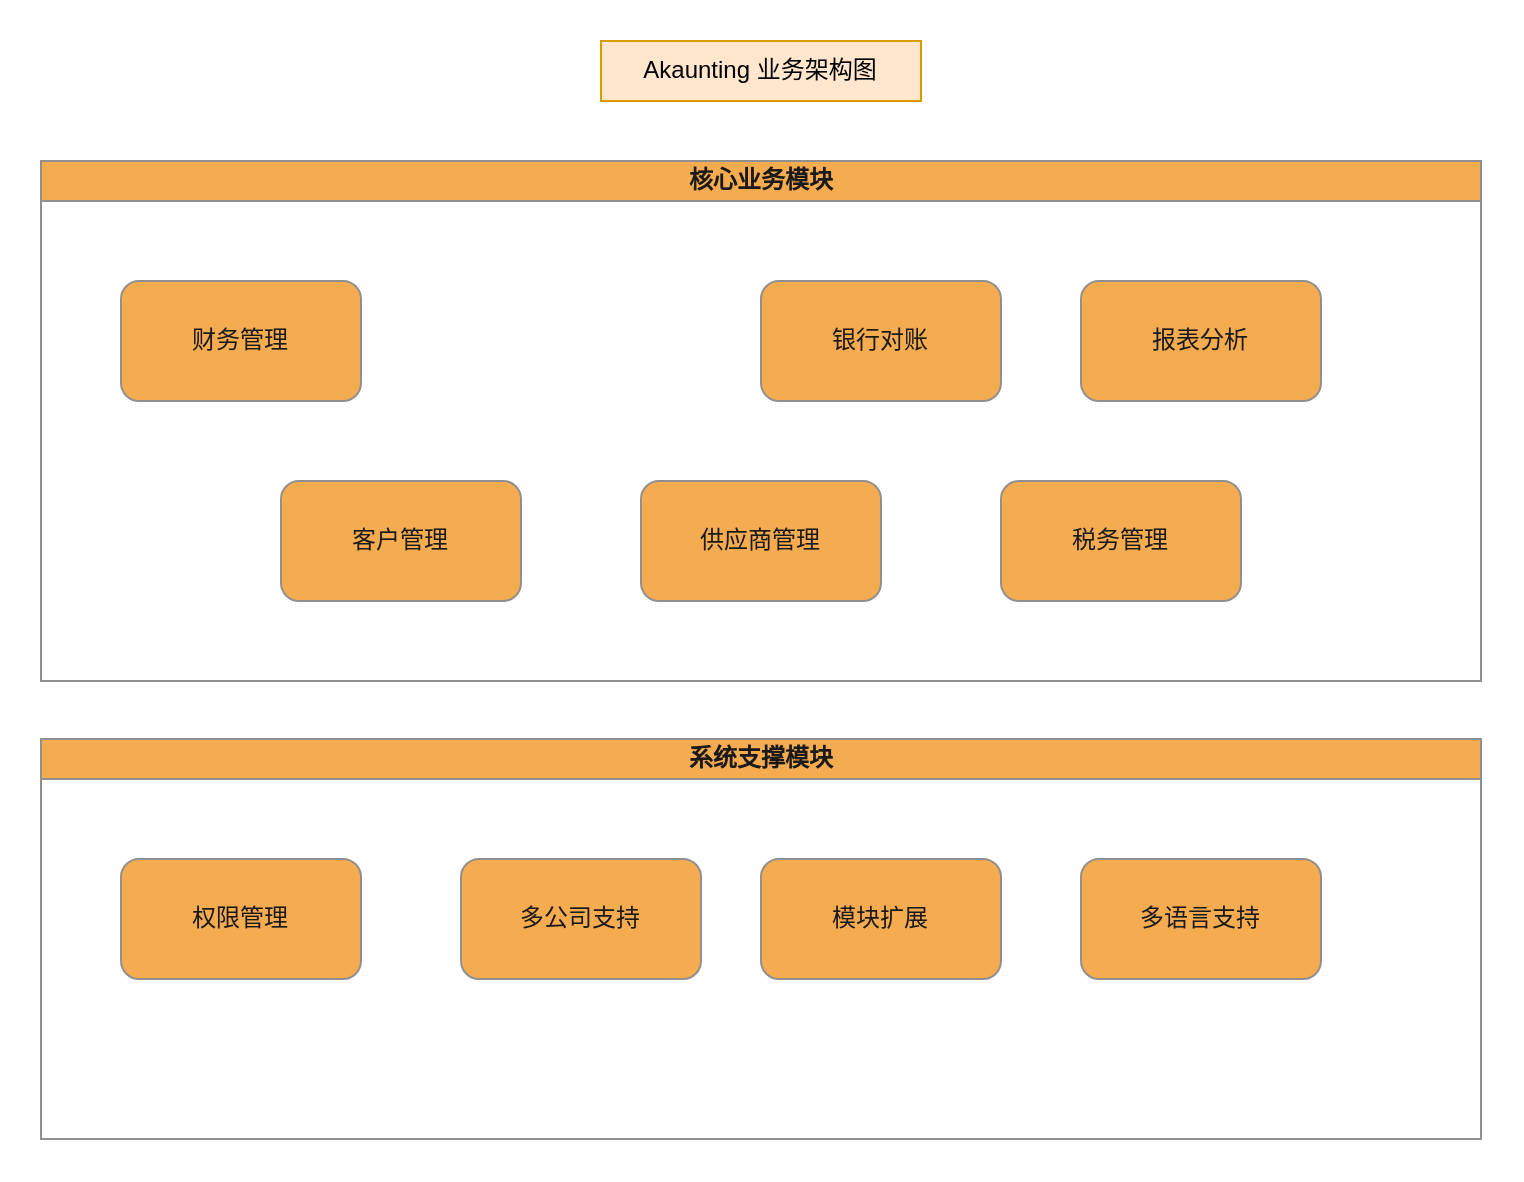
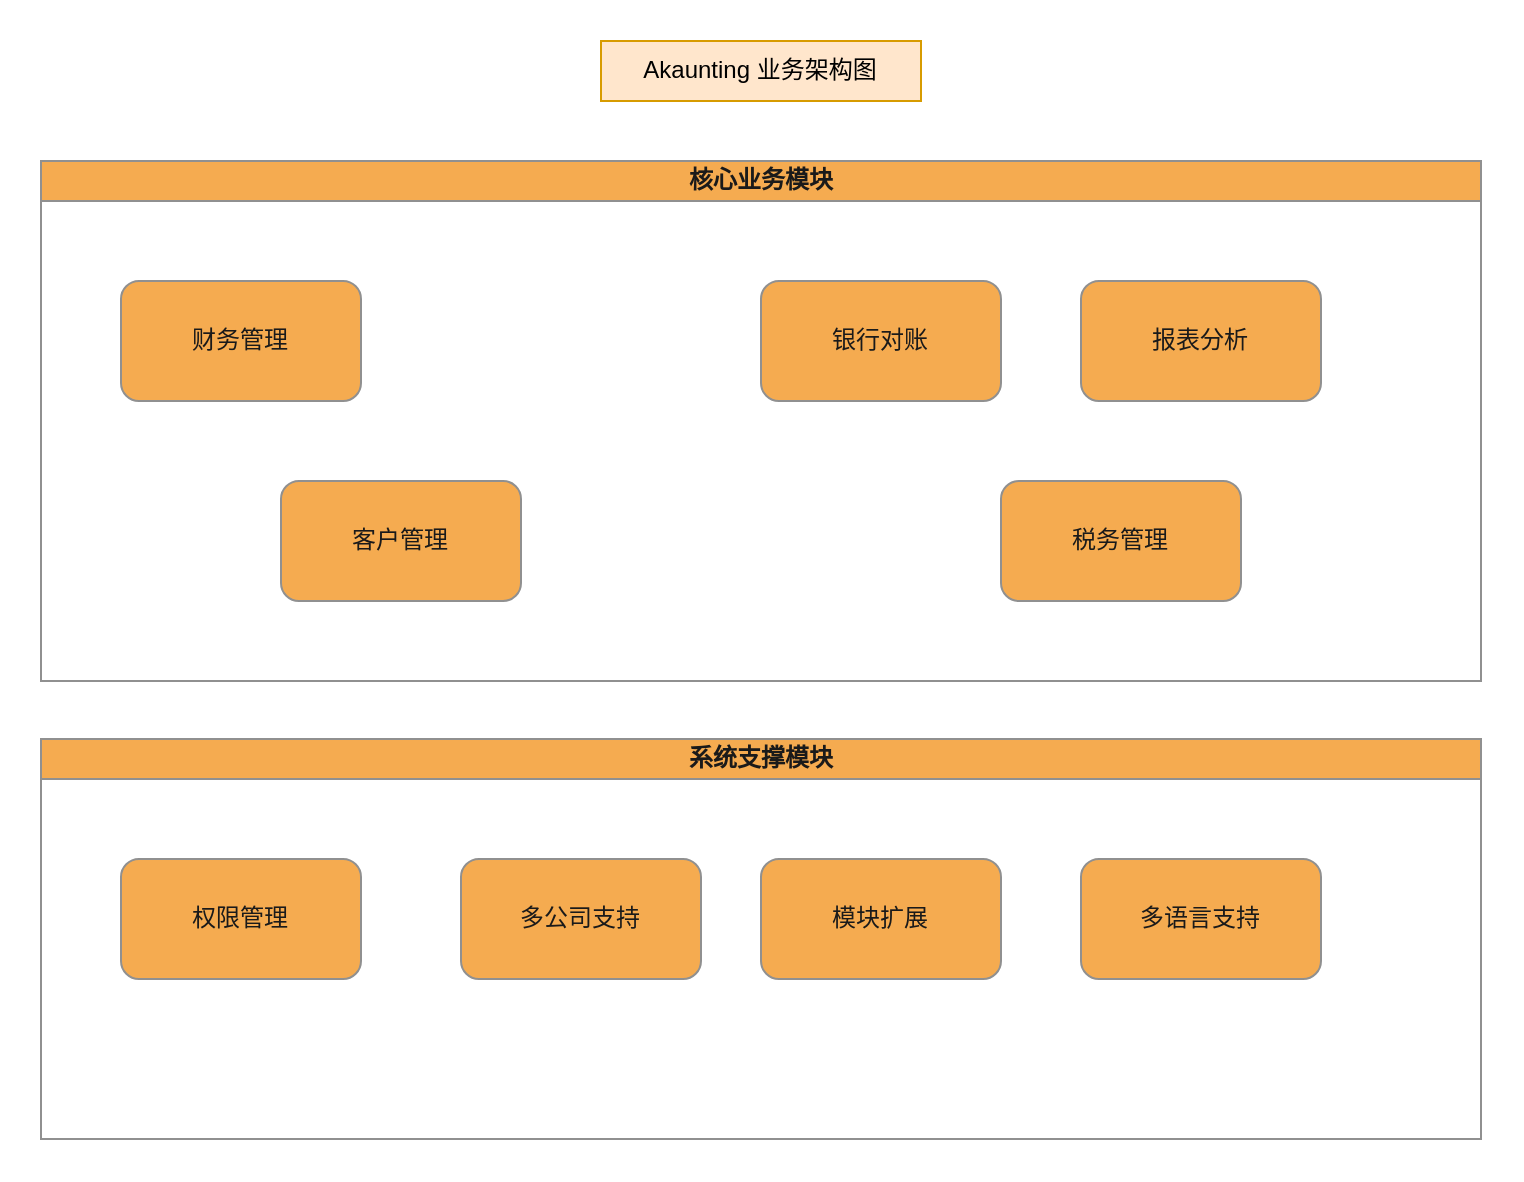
  <mxCell id="0" />
  <mxCell id="1" parent="0" />
  <mxCell id="2" value="Akaunting 业务架构图" style="text;html=1;strokeColor=#d79b00;fillColor=#ffe6cc;align=center;verticalAlign=middle;whiteSpace=wrap;rounded=0;labelBackgroundColor=none;" vertex="1" parent="1"><mxGeometry x="300" y="20" width="160" height="30" as="geometry" /></mxCell>
  <mxCell id="3" value="核心业务模块" style="swimlane;html=1;startSize=20;labelBackgroundColor=none;fillColor=#F5AB50;strokeColor=#909090;fontColor=#1A1A1A;" vertex="1" parent="1"><mxGeometry x="20" y="80" width="720" height="260" as="geometry" /></mxCell>
  <mxCell id="4" value="财务管理" style="rounded=1;whiteSpace=wrap;html=1;labelBackgroundColor=none;fillColor=#F5AB50;strokeColor=#909090;fontColor=#1A1A1A;" vertex="1" parent="3"><mxGeometry x="40" y="60" width="120" height="60" as="geometry" /></mxCell>
  <mxCell id="5" value="银行对账" style="rounded=1;whiteSpace=wrap;html=1;labelBackgroundColor=none;fillColor=#F5AB50;strokeColor=#909090;fontColor=#1A1A1A;" vertex="1" parent="3"><mxGeometry x="360" y="60" width="120" height="60" as="geometry" /></mxCell>
  <mxCell id="6" value="报表分析" style="rounded=1;whiteSpace=wrap;html=1;labelBackgroundColor=none;fillColor=#F5AB50;strokeColor=#909090;fontColor=#1A1A1A;" vertex="1" parent="3"><mxGeometry x="520" y="60" width="120" height="60" as="geometry" /></mxCell>
  <mxCell id="7" value="客户管理" style="rounded=1;whiteSpace=wrap;html=1;labelBackgroundColor=none;fillColor=#F5AB50;strokeColor=#909090;fontColor=#1A1A1A;" vertex="1" parent="3"><mxGeometry x="120" y="160" width="120" height="60" as="geometry" /></mxCell>
- <mxCell id="8" value="供应商管理" style="rounded=1;whiteSpace=wrap;html=1;labelBackgroundColor=none;fillColor=#F5AB50;strokeColor=#909090;fontColor=#1A1A1A;" vertex="1" parent="3"><mxGeometry x="300" y="160" width="120" height="60" as="geometry" /></mxCell>
  <mxCell id="9" value="税务管理" style="rounded=1;whiteSpace=wrap;html=1;labelBackgroundColor=none;fillColor=#F5AB50;strokeColor=#909090;fontColor=#1A1A1A;" vertex="1" parent="3"><mxGeometry x="480" y="160" width="120" height="60" as="geometry" /></mxCell>
  <mxCell id="10" value="系统支撑模块" style="swimlane;html=1;startSize=20;labelBackgroundColor=none;fillColor=#F5AB50;strokeColor=#909090;fontColor=#1A1A1A;" vertex="1" parent="1"><mxGeometry x="20" y="369" width="720" height="200" as="geometry" /></mxCell>
  <mxCell id="11" value="权限管理" style="rounded=1;whiteSpace=wrap;html=1;labelBackgroundColor=none;fillColor=#F5AB50;strokeColor=#909090;fontColor=#1A1A1A;" vertex="1" parent="10"><mxGeometry x="40" y="60" width="120" height="60" as="geometry" /></mxCell>
  <mxCell id="12" value="多公司支持" style="rounded=1;whiteSpace=wrap;html=1;labelBackgroundColor=none;fillColor=#F5AB50;strokeColor=#909090;fontColor=#1A1A1A;" vertex="1" parent="10"><mxGeometry x="210" y="60" width="120" height="60" as="geometry" /></mxCell>
  <mxCell id="13" value="模块扩展" style="rounded=1;whiteSpace=wrap;html=1;labelBackgroundColor=none;fillColor=#F5AB50;strokeColor=#909090;fontColor=#1A1A1A;" vertex="1" parent="10"><mxGeometry x="360" y="60" width="120" height="60" as="geometry" /></mxCell>
  <mxCell id="14" value="多语言支持" style="rounded=1;whiteSpace=wrap;html=1;labelBackgroundColor=none;fillColor=#F5AB50;strokeColor=#909090;fontColor=#1A1A1A;" vertex="1" parent="10"><mxGeometry x="520" y="60" width="120" height="60" as="geometry" /></mxCell>
